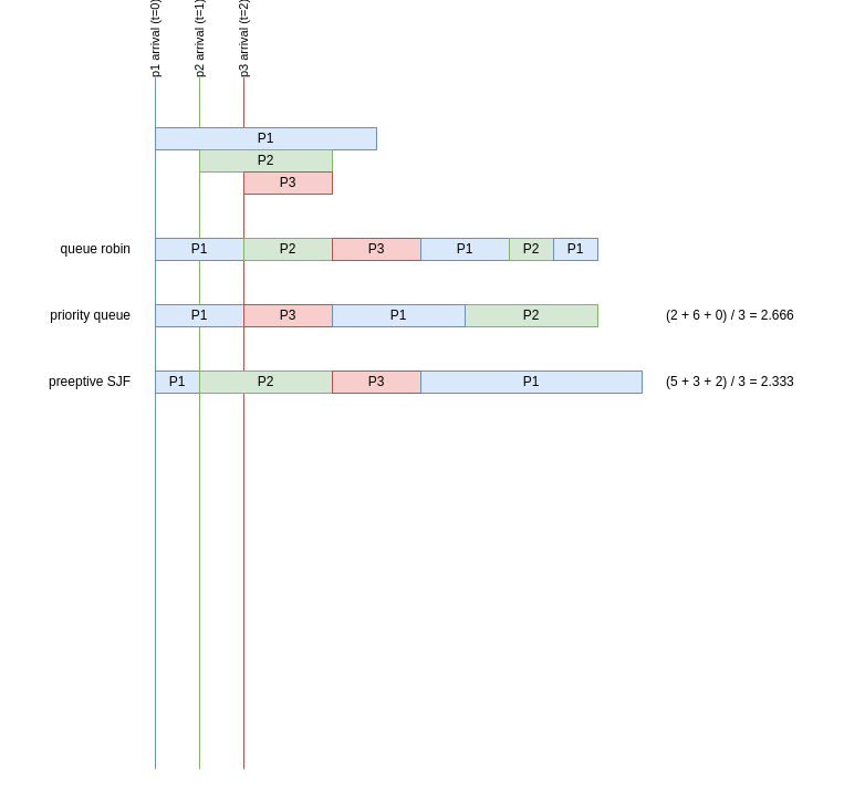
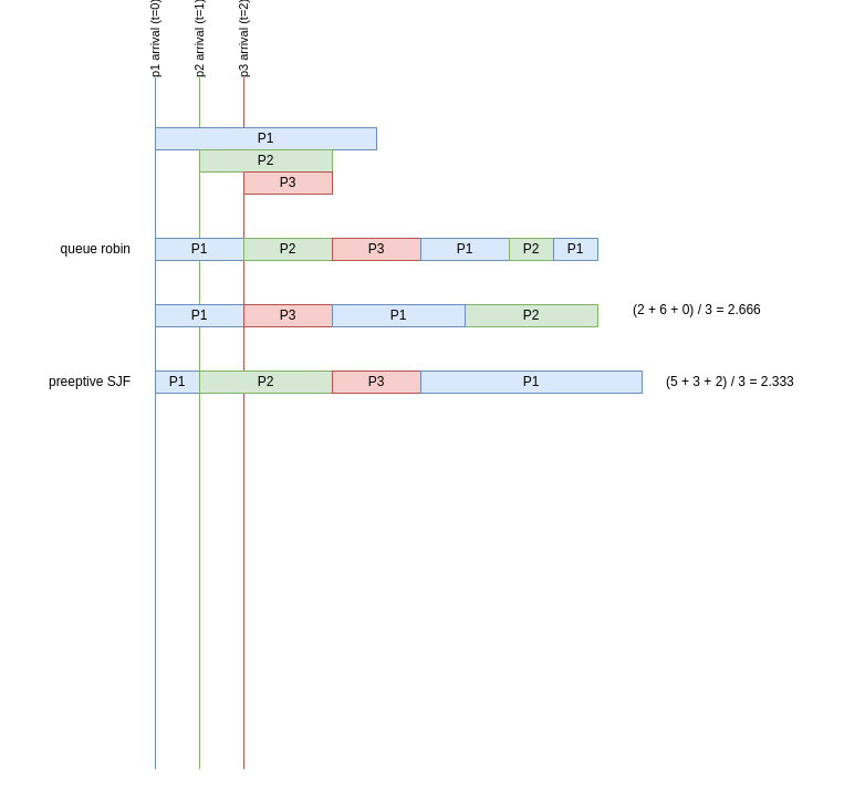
  <mxCell id="0" />
  <mxCell id="1" parent="0" />
  <mxCell id="2" value="p1 arrival (t=0)" style="endArrow=none;html=1;rounded=0;fillColor=#dae8fc;strokeColor=#6c8ebf;horizontal=0;" edge="1" parent="1"><mxGeometry x="1" width="50" height="50" relative="1" as="geometry"><mxPoint x="140" y="680" as="sourcePoint" /><mxPoint x="140" y="20" as="targetPoint" /><mxPoint as="offset" /></mxGeometry></mxCell>
  <mxCell id="3" value="p2 arrival (t=1)" style="endArrow=none;html=1;rounded=0;fillColor=#d5e8d4;strokeColor=#82b366;horizontal=0;" edge="1" parent="1"><mxGeometry x="1" width="50" height="50" relative="1" as="geometry"><mxPoint x="180" y="680" as="sourcePoint" /><mxPoint x="180" y="20" as="targetPoint" /><mxPoint as="offset" /></mxGeometry></mxCell>
  <mxCell id="4" value="p3 arrival (t=2)" style="endArrow=none;html=1;rounded=0;fillColor=#f8cecc;strokeColor=#b85450;horizontal=0;" edge="1" parent="1"><mxGeometry x="1" width="50" height="50" relative="1" as="geometry"><mxPoint x="220" y="680" as="sourcePoint" /><mxPoint x="220" y="20" as="targetPoint" /><mxPoint as="offset" /></mxGeometry></mxCell>
  <mxCell id="5" value="P1" style="rounded=0;whiteSpace=wrap;html=1;fillColor=#dae8fc;strokeColor=#6c8ebf;" vertex="1" parent="1"><mxGeometry x="140" y="100" width="200" height="20" as="geometry" /></mxCell>
  <mxCell id="6" value="P2" style="rounded=0;whiteSpace=wrap;html=1;fillColor=#d5e8d4;strokeColor=#82b366;" vertex="1" parent="1"><mxGeometry x="180" y="120" width="120" height="20" as="geometry" /></mxCell>
  <mxCell id="7" value="P3" style="rounded=0;whiteSpace=wrap;html=1;fillColor=#f8cecc;strokeColor=#b85450;" vertex="1" parent="1"><mxGeometry x="220" y="140" width="80" height="20" as="geometry" /></mxCell>
  <mxCell id="8" value="P1" style="rounded=0;whiteSpace=wrap;html=1;fillColor=#dae8fc;strokeColor=#6c8ebf;" vertex="1" parent="1"><mxGeometry x="140" y="200" width="80" height="20" as="geometry" /></mxCell>
  <mxCell id="9" value="P2" style="rounded=0;whiteSpace=wrap;html=1;fillColor=#d5e8d4;strokeColor=#82b366;" vertex="1" parent="1"><mxGeometry x="220" y="200" width="80" height="20" as="geometry" /></mxCell>
  <mxCell id="10" value="P3" style="rounded=0;whiteSpace=wrap;html=1;fillColor=#f8cecc;strokeColor=#b85450;" vertex="1" parent="1"><mxGeometry x="300" y="200" width="80" height="20" as="geometry" /></mxCell>
  <mxCell id="11" value="P1" style="rounded=0;whiteSpace=wrap;html=1;fillColor=#dae8fc;strokeColor=#6c8ebf;" vertex="1" parent="1"><mxGeometry x="380" y="200" width="80" height="20" as="geometry" /></mxCell>
  <mxCell id="12" value="P2" style="rounded=0;whiteSpace=wrap;html=1;fillColor=#d5e8d4;strokeColor=#82b366;" vertex="1" parent="1"><mxGeometry x="460" y="200" width="40" height="20" as="geometry" /></mxCell>
  <mxCell id="13" value="P1" style="rounded=0;whiteSpace=wrap;html=1;fillColor=#dae8fc;strokeColor=#6c8ebf;" vertex="1" parent="1"><mxGeometry x="500" y="200" width="40" height="20" as="geometry" /></mxCell>
  <mxCell id="14" value="P1" style="rounded=0;whiteSpace=wrap;html=1;fillColor=#dae8fc;strokeColor=#6c8ebf;" vertex="1" parent="1"><mxGeometry x="140" y="260" width="80" height="20" as="geometry" /></mxCell>
  <mxCell id="15" value="P2" style="rounded=0;whiteSpace=wrap;html=1;fillColor=#d5e8d4;strokeColor=#82b366;" vertex="1" parent="1"><mxGeometry x="420" y="260" width="120" height="20" as="geometry" /></mxCell>
  <mxCell id="16" value="P3" style="rounded=0;whiteSpace=wrap;html=1;fillColor=#f8cecc;strokeColor=#b85450;" vertex="1" parent="1"><mxGeometry x="220" y="260" width="80" height="20" as="geometry" /></mxCell>
- <mxCell id="17" value="(2 + 6 + 0) / 3 = 2.666" style="text;html=1;strokeColor=none;fillColor=none;align=left;verticalAlign=middle;whiteSpace=wrap;rounded=0;" vertex="1" parent="1"><mxGeometry x="600" y="260" width="160" height="20" as="geometry" /></mxCell>
+ <mxCell id="17" value="(2 + 6 + 0) / 3 = 2.666" style="text;html=1;strokeColor=none;fillColor=none;align=left;verticalAlign=middle;whiteSpace=wrap;rounded=0;" vertex="1" parent="1"><mxGeometry x="570" y="255" width="160" height="20" as="geometry" /></mxCell>
  <mxCell id="18" value="P1" style="rounded=0;whiteSpace=wrap;html=1;fillColor=#dae8fc;strokeColor=#6c8ebf;" vertex="1" parent="1"><mxGeometry x="140" y="320" width="40" height="20" as="geometry" /></mxCell>
  <mxCell id="19" value="P2" style="rounded=0;whiteSpace=wrap;html=1;fillColor=#d5e8d4;strokeColor=#82b366;" vertex="1" parent="1"><mxGeometry x="180" y="320" width="120" height="20" as="geometry" /></mxCell>
  <mxCell id="20" value="P3" style="rounded=0;whiteSpace=wrap;html=1;fillColor=#f8cecc;strokeColor=#b85450;" vertex="1" parent="1"><mxGeometry x="300" y="320" width="80" height="20" as="geometry" /></mxCell>
  <mxCell id="21" value="P1" style="rounded=0;whiteSpace=wrap;html=1;fillColor=#dae8fc;strokeColor=#6c8ebf;" vertex="1" parent="1"><mxGeometry x="380" y="320" width="200" height="20" as="geometry" /></mxCell>
  <mxCell id="22" value="(5 + 3 + 2) / 3 = 2.333" style="text;html=1;strokeColor=none;fillColor=none;align=left;verticalAlign=middle;whiteSpace=wrap;rounded=0;" vertex="1" parent="1"><mxGeometry x="600" y="320" width="160" height="20" as="geometry" /></mxCell>
  <mxCell id="23" value="P1" style="rounded=0;whiteSpace=wrap;html=1;fillColor=#dae8fc;strokeColor=#6c8ebf;" vertex="1" parent="1"><mxGeometry x="300" y="260" width="120" height="20" as="geometry" /></mxCell>
  <mxCell id="24" value="queue robin" style="text;html=1;strokeColor=none;fillColor=none;align=right;verticalAlign=middle;whiteSpace=wrap;rounded=0;" vertex="1" parent="1"><mxGeometry x="20" y="200" width="100" height="20" as="geometry" /></mxCell>
- <mxCell id="25" value="priority queue" style="text;html=1;strokeColor=none;fillColor=none;align=right;verticalAlign=middle;whiteSpace=wrap;rounded=0;" vertex="1" parent="1"><mxGeometry x="20" y="260" width="100" height="20" as="geometry" /></mxCell>
  <mxCell id="26" value="preeptive SJF" style="text;html=1;strokeColor=none;fillColor=none;align=right;verticalAlign=middle;whiteSpace=wrap;rounded=0;" vertex="1" parent="1"><mxGeometry x="20" y="320" width="100" height="20" as="geometry" /></mxCell>
